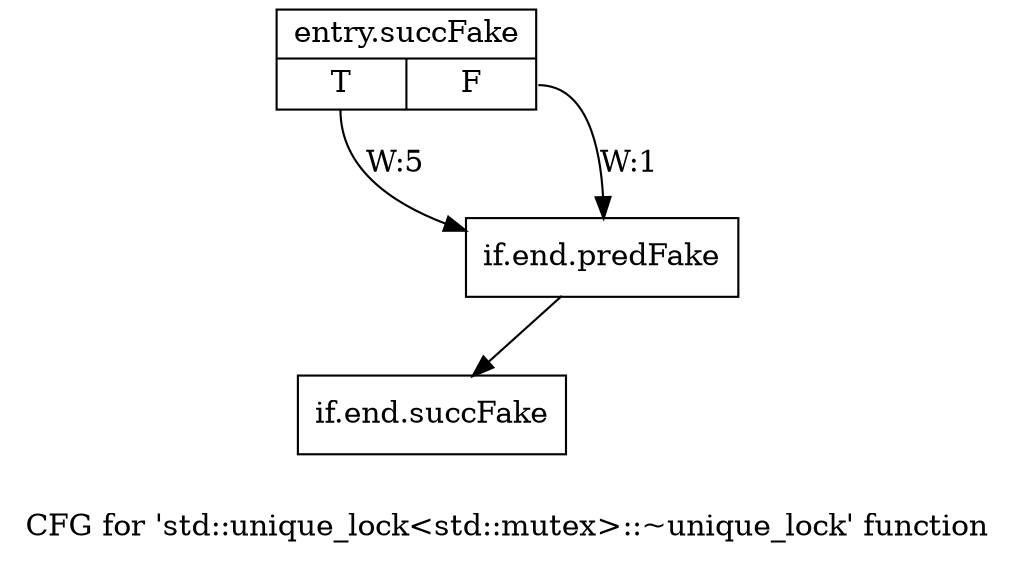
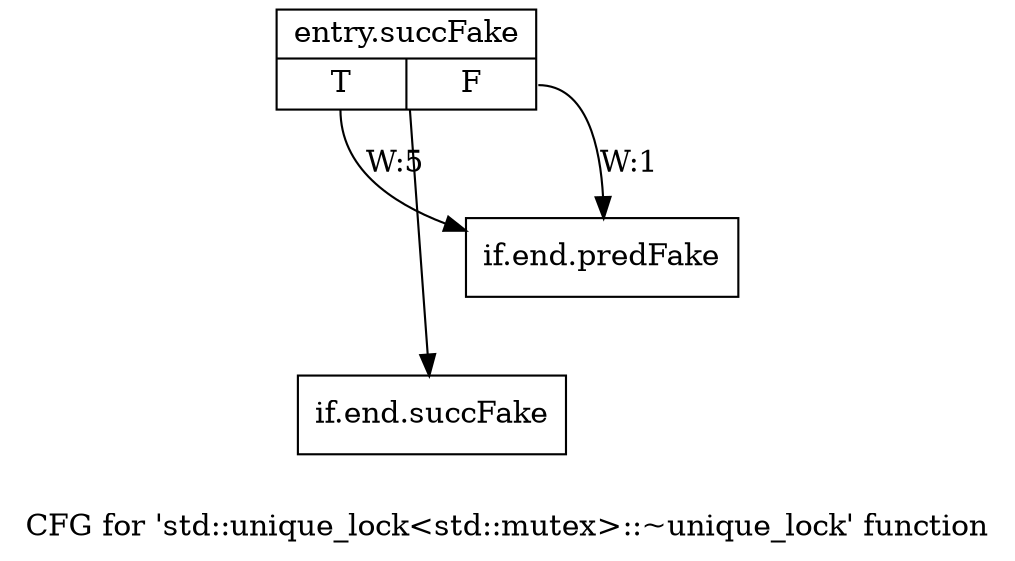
  digraph {
    label="CFG for 'std::unique_lock\<std::mutex\>::~unique_lock' function"
    node [filename="/tools/Xilinx/Vitis_HLS/2023.1/tps/lnx64/gcc-8.3.0/lib/gcc/x86_64-pc-linux-gnu/8.3.0/../../../../include/c++/8.3.0/bits/std_mutex.h" linenumber=233 shape=record]
    edge [execusionnum=4 filename="/tools/Xilinx/Vitis_HLS/2023.1/tps/lnx64/gcc-8.3.0/lib/gcc/x86_64-pc-linux-gnu/8.3.0/../../../../include/c++/8.3.0/bits/std_mutex.h"]
    n1 [label="{entry.succFake|{<s0>T|<s1>F}}" linenumber=231]
    n2 [label="{if.end.predFake}"]
    n3 [label="{if.end.succFake}"]
    n1 -> n2 [label="W:5" tailport=s0]
    n1 -> n2 [label="W:1" tailport=s1 execusionnum="" filename=""]
-   n2 -> n3
+   n1 -> n3
  }
